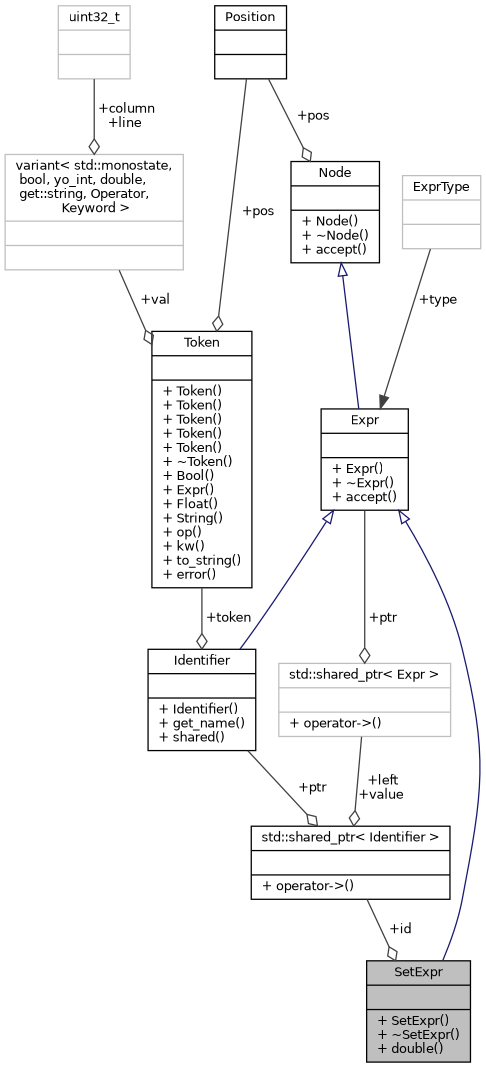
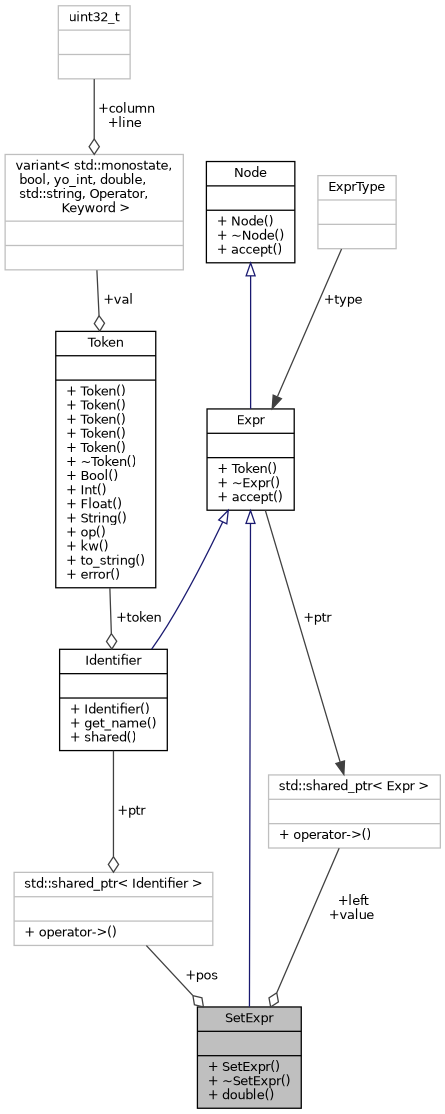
  digraph {
    node [color=black fillcolor=white fontname=Helvetica fontsize=10 shape=record style=filled]
    edge [color=grey25 fontname=Helvetica fontsize=10 labelfontname=Helvetica labelfontsize=10 style=solid arrowhead=odiamond]
    n1 [fillcolor=grey75 fontcolor=black height=0.2 label="{SetExpr\n||+ SetExpr()\l+ ~SetExpr()\l+ double()\l}" width=0.4]
-   n2 [height=0.2 label="{Expr\n||+ Expr()\l+ ~Expr()\l+ accept()\l}" width=0.4]
+   n2 [height=0.2 label="{Expr\n||+ Token()\l+ ~Expr()\l+ accept()\l}" width=0.4]
    n3 [color=grey75 height=0.2 label="{std::shared_ptr\< Expr \>\n||+ operator-\>()\l}" width=0.4]
    n4 [height=0.2 label="{Identifier\n||+ Identifier()\l+ get_name()\l+ shared()\l}" width=0.4]
-   n5 [height=0.2 label="{std::shared_ptr\< Identifier \>\n||+ operator-\>()\l}" width=0.4]
+   n5 [color=grey75 height=0.2 label="{std::shared_ptr\< Identifier \>\n||+ operator-\>()\l}" width=0.4]
    n6 [height=0.2 label="{Node\n||+ Node()\l+ ~Node()\l+ accept()\l}" width=0.4]
-   n7 [height=0.2 label="{Position\n||}" width=0.4]
-   n8 [height=0.2 label="{Token\n||+ Token()\l+ Token()\l+ Token()\l+ Token()\l+ Token()\l+ ~Token()\l+ Bool()\l+ Expr()\l+ Float()\l+ String()\l+ op()\l+ kw()\l+ to_string()\l+ error()\l}" width=0.4]
+   n8 [height=0.2 label="{Token\n||+ Token()\l+ Token()\l+ Token()\l+ Token()\l+ Token()\l+ ~Token()\l+ Bool()\l+ Int()\l+ Float()\l+ String()\l+ op()\l+ kw()\l+ to_string()\l+ error()\l}" width=0.4]
    n9 [color=grey75 height=0.2 label="{uint32_t\n||}" width=0.4]
-   n10 [color=grey75 height=0.2 label="{variant\< std::monostate,\l bool, yo_int, double,\l get::string, Operator,\l Keyword \>\n||}" width=0.4]
+   n10 [color=grey75 height=0.2 label="{variant\< std::monostate,\l bool, yo_int, double,\l std::string, Operator,\l Keyword \>\n||}" width=0.4]
    n11 [color=grey75 height=0.2 label="{ExprType\n||}" width=0.4]
    n2 -> n1 [arrowtail=onormal color=midnightblue dir=back arrowhead=""]
-   n2 -> n3 [label=" +ptr"]
+   n2 -> n3 [arrowhead=normal label=" +ptr"]
    n2 -> n4 [arrowtail=onormal color=midnightblue dir=back arrowhead=""]
-   n3 -> n5 [label=" +left\n+value"]
+   n3 -> n1 [label=" +left\n+value"]
    n4 -> n5 [label=" +ptr"]
-   n5 -> n1 [label=" +id"]
+   n5 -> n1 [label=" +pos"]
    n6 -> n2 [arrowtail=onormal color=midnightblue dir=back arrowhead=""]
-   n7 -> n6 [label=" +pos"]
-   n7 -> n8 [label=" +pos"]
    n8 -> n4 [label=" +token"]
    n9 -> n10 [label=" +column\n+line"]
    n10 -> n8 [label=" +val"]
    n11 -> n2 [arrowhead=normal label=" +type"]
  }
